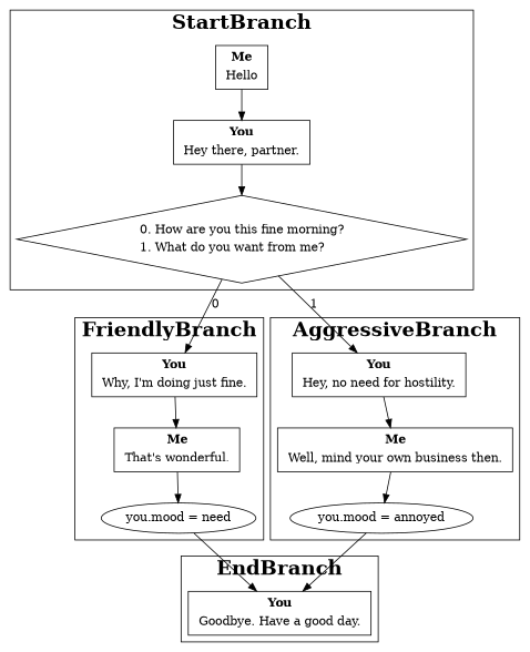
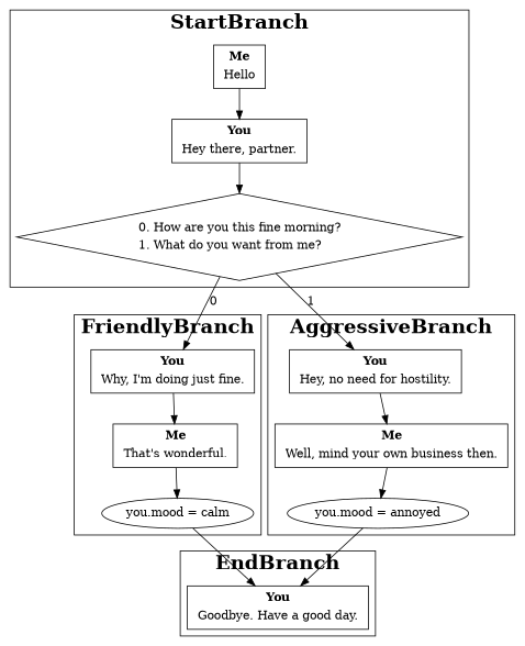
  digraph {
    node [shape=box]
    n1 [label=<<table border="0"><tr><td><b>Me</b></td></tr><tr><td align="left">Hello</td></tr></table>>]
    n2 [label=<<table border="0"><tr><td><b>You</b></td></tr><tr><td align="left">Hey there, partner.</td></tr></table>>]
    n3 [label=<<table border="0" cellborder="0"><tr><td align="left">0. How are you this fine morning?</td></tr><tr><td align="left">1. What do you want from me?</td></tr></table>> shape=diamond]
    n4 [label=<<table border="0"><tr><td><b>You</b></td></tr><tr><td align="left">Why, I'm doing just fine.</td></tr></table>>]
    n5 [label=<<table border="0"><tr><td><b>Me</b></td></tr><tr><td align="left">That's wonderful.</td></tr></table>>]
-   n6 [label="you.mood = need" shape=ellipse]
+   n6 [label="you.mood = calm" shape=ellipse]
    n7 [label=<<table border="0"><tr><td><b>You</b></td></tr><tr><td align="left">Hey, no need for hostility.</td></tr></table>>]
    n8 [label=<<table border="0"><tr><td><b>Me</b></td></tr><tr><td align="left">Well, mind your own business then.</td></tr></table>>]
    n9 [label="you.mood = annoyed" shape=ellipse]
    n10 [label=<<table border="0"><tr><td><b>You</b></td></tr><tr><td align="left">Goodbye. Have a good day.</td></tr></table>>]
    subgraph cluster_1 {
      fontsize="24pt"
      label=<<b>StartBranch</b>>
      n1
      n2
      n3
    }
    subgraph cluster_2 {
      fontsize="24pt"
      label=<<b>FriendlyBranch</b>>
      n4
      n5
      n6
    }
    subgraph cluster_3 {
      fontsize="24pt"
      label=<<b>AggressiveBranch</b>>
      n7
      n8
      n9
    }
    subgraph cluster_4 {
      fontsize="24pt"
      label=<<b>EndBranch</b>>
      n10
    }
    n1 -> n2
    n2 -> n3
    n3 -> n4 [label=0]
    n3 -> n7 [label=1]
    n4 -> n5
    n5 -> n6
    n6 -> n10
    n7 -> n8
    n8 -> n9
    n9 -> n10
  }
